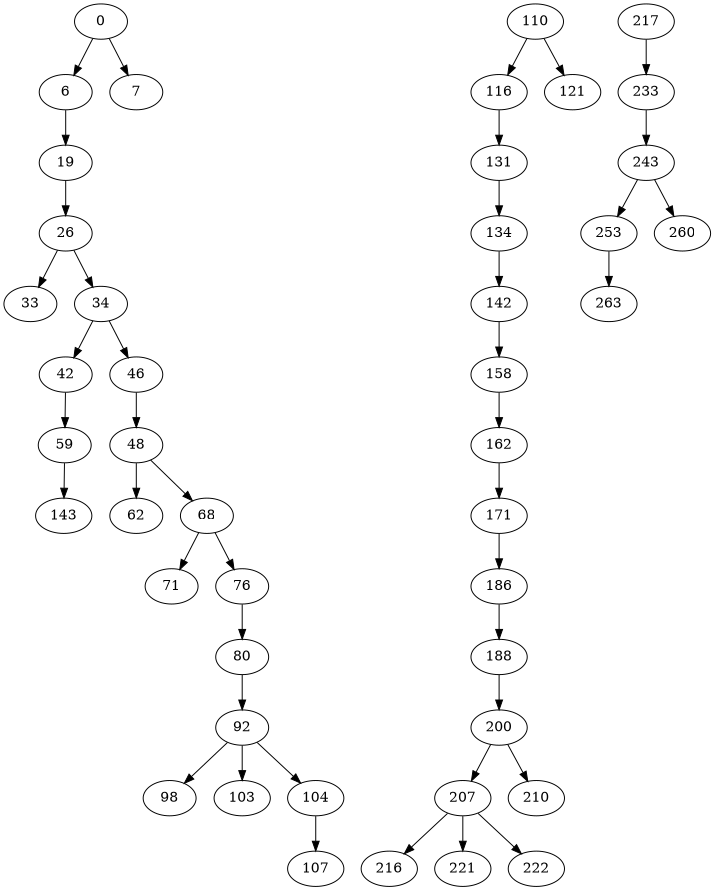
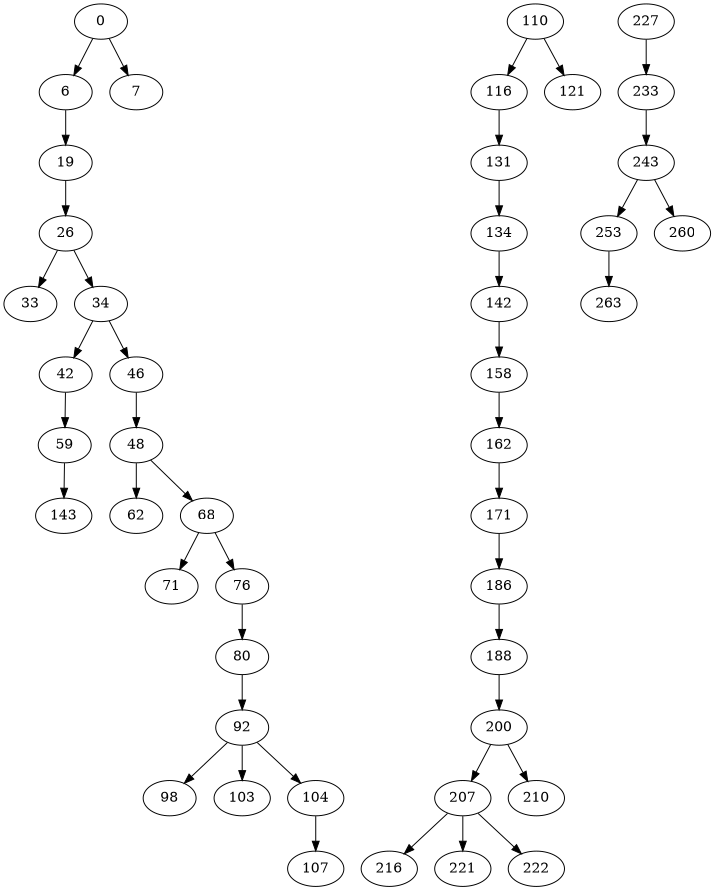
  digraph {
    0
    6
    7
    19
    26
    33
    34
    42
    46
    59
    48
    143
    62
    68
    71
    76
    80
    92
    98
    103
    104
    107
    110
    116
    121
    131
    134
    142
    158
    162
    171
    186
    188
    200
    207
    210
    216
    221
    222
-   227 [label=217]
+   227
    233
    243
    253
    260
    263
    0 -> 6
    0 -> 7
    6 -> 19
    19 -> 26
    26 -> 33
    26 -> 34
    34 -> 42
    34 -> 46
    42 -> 59
    46 -> 48
    59 -> 143
    48 -> 62
    48 -> 68
    68 -> 71
    68 -> 76
    76 -> 80
    80 -> 92
    92 -> 98
    92 -> 103
    92 -> 104
    104 -> 107
    110 -> 116
    110 -> 121
    116 -> 131
    131 -> 134
    134 -> 142
    142 -> 158
    158 -> 162
    162 -> 171
    171 -> 186
    186 -> 188
    188 -> 200
    200 -> 207
    200 -> 210
    207 -> 216
    207 -> 221
    207 -> 222
    227 -> 233
    233 -> 243
    243 -> 253
    243 -> 260
    253 -> 263
  }
